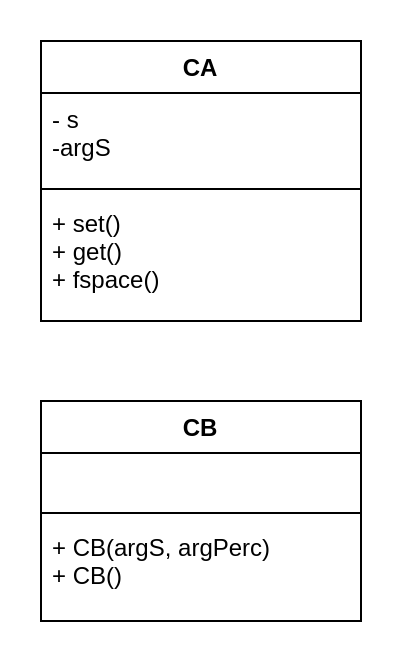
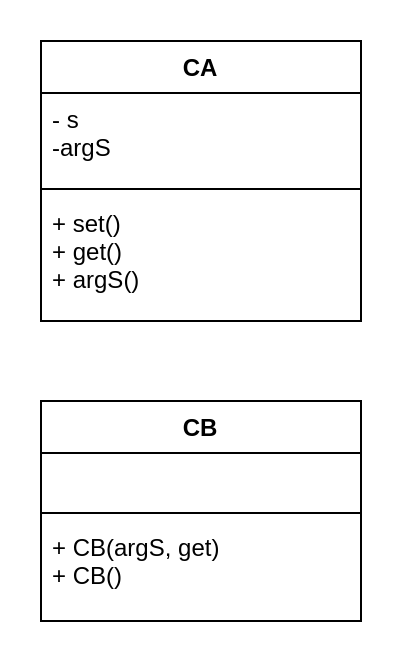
  <mxCell id="0" />
  <mxCell id="1" parent="0" />
  <mxCell id="2" value="CA" style="swimlane;fontStyle=1;align=center;verticalAlign=top;childLayout=stackLayout;horizontal=1;startSize=26;horizontalStack=0;resizeParent=1;resizeParentMax=0;resizeLast=0;collapsible=1;marginBottom=0;" vertex="1" parent="1"><mxGeometry x="20" y="20" width="160" height="140" as="geometry" /></mxCell>
  <mxCell id="3" value="- s&#10;-argS" style="text;strokeColor=none;fillColor=none;align=left;verticalAlign=top;spacingLeft=4;spacingRight=4;overflow=hidden;rotatable=0;points=[[0,0.5],[1,0.5]];portConstraint=eastwest;" vertex="1" parent="2"><mxGeometry y="26" width="160" height="44" as="geometry" /></mxCell>
  <mxCell id="4" value="" style="line;strokeWidth=1;fillColor=none;align=left;verticalAlign=middle;spacingTop=-1;spacingLeft=3;spacingRight=3;rotatable=0;labelPosition=right;points=[];portConstraint=eastwest;" vertex="1" parent="2"><mxGeometry y="70" width="160" height="8" as="geometry" /></mxCell>
- <mxCell id="5" value="+ set()&#10;+ get()&#10;+ fspace()" style="text;strokeColor=none;fillColor=none;align=left;verticalAlign=top;spacingLeft=4;spacingRight=4;overflow=hidden;rotatable=0;points=[[0,0.5],[1,0.5]];portConstraint=eastwest;" vertex="1" parent="2"><mxGeometry y="78" width="160" height="62" as="geometry" /></mxCell>
+ <mxCell id="5" value="+ set()&#10;+ get()&#10;+ argS()" style="text;strokeColor=none;fillColor=none;align=left;verticalAlign=top;spacingLeft=4;spacingRight=4;overflow=hidden;rotatable=0;points=[[0,0.5],[1,0.5]];portConstraint=eastwest;" vertex="1" parent="2"><mxGeometry y="78" width="160" height="62" as="geometry" /></mxCell>
  <mxCell id="6" value="CB" style="swimlane;fontStyle=1;align=center;verticalAlign=top;childLayout=stackLayout;horizontal=1;startSize=26;horizontalStack=0;resizeParent=1;resizeParentMax=0;resizeLast=0;collapsible=1;marginBottom=0;" vertex="1" parent="1"><mxGeometry x="20" y="200" width="160" height="110" as="geometry" /></mxCell>
  <mxCell id="7" value=" " style="text;strokeColor=none;fillColor=none;align=left;verticalAlign=top;spacingLeft=4;spacingRight=4;overflow=hidden;rotatable=0;points=[[0,0.5],[1,0.5]];portConstraint=eastwest;" vertex="1" parent="6"><mxGeometry y="26" width="160" height="26" as="geometry" /></mxCell>
  <mxCell id="8" value="" style="line;strokeWidth=1;fillColor=none;align=left;verticalAlign=middle;spacingTop=-1;spacingLeft=3;spacingRight=3;rotatable=0;labelPosition=right;points=[];portConstraint=eastwest;" vertex="1" parent="6"><mxGeometry y="52" width="160" height="8" as="geometry" /></mxCell>
- <mxCell id="9" value="+ CB(argS, argPerc)&#10;+ CB()" style="text;strokeColor=none;fillColor=none;align=left;verticalAlign=top;spacingLeft=4;spacingRight=4;overflow=hidden;rotatable=0;points=[[0,0.5],[1,0.5]];portConstraint=eastwest;" vertex="1" parent="6"><mxGeometry y="60" width="160" height="50" as="geometry" /></mxCell>
+ <mxCell id="9" value="+ CB(argS, get)&#10;+ CB()" style="text;strokeColor=none;fillColor=none;align=left;verticalAlign=top;spacingLeft=4;spacingRight=4;overflow=hidden;rotatable=0;points=[[0,0.5],[1,0.5]];portConstraint=eastwest;" vertex="1" parent="6"><mxGeometry y="60" width="160" height="50" as="geometry" /></mxCell>
